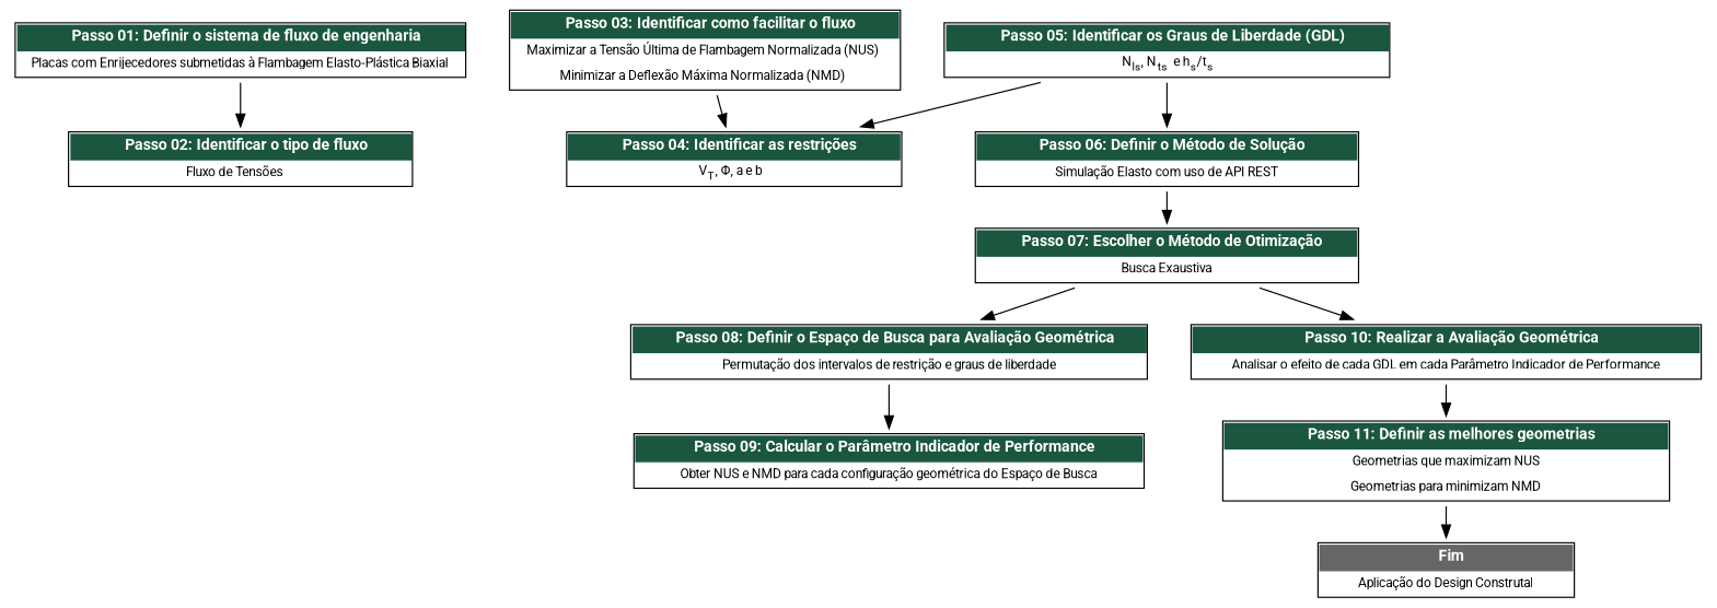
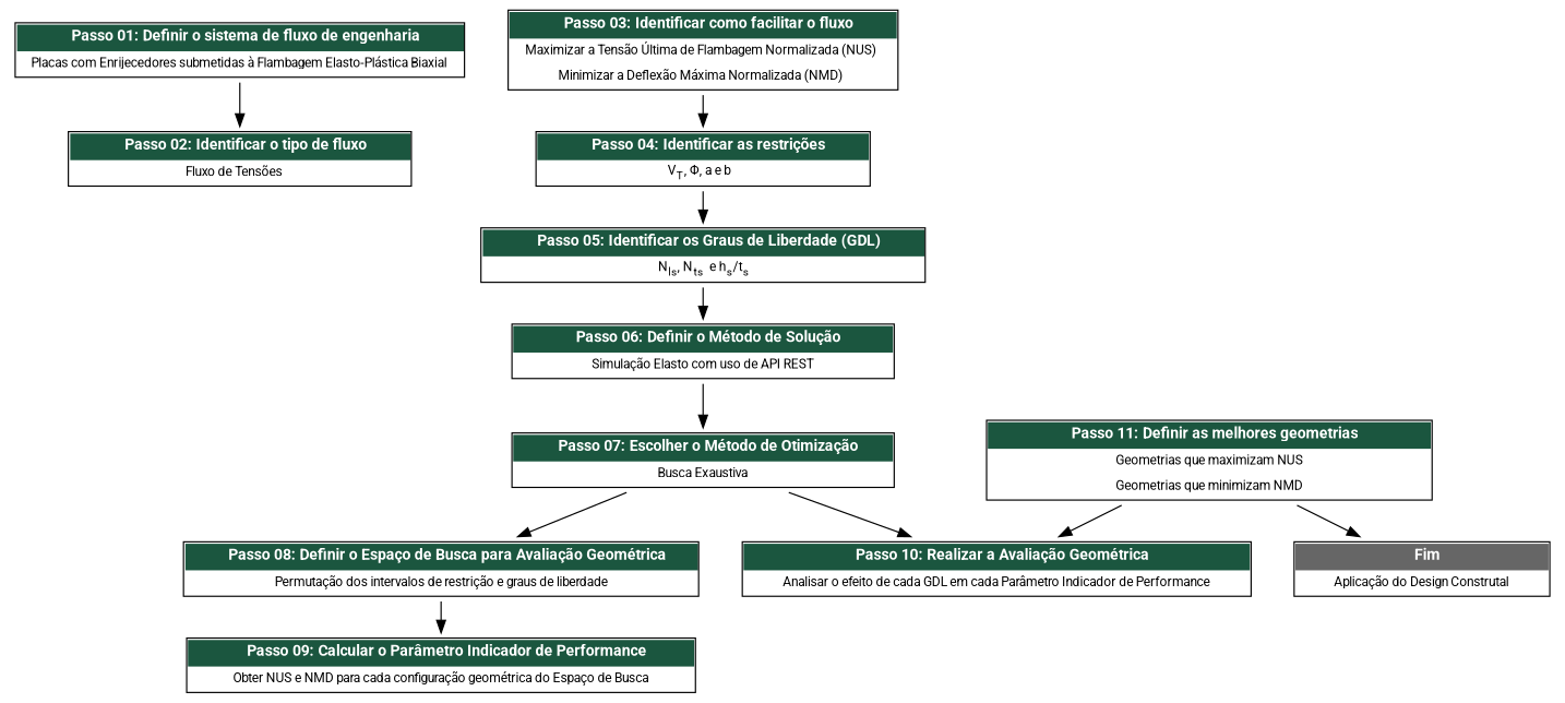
  digraph {
    fontname=Roboto
    fontsize=10
    rankdir=TB
    ranksep=.35
    node [fontname=Roboto fontsize=10 shape=plaintext]
    n1 [label=<          <TABLE BGCOLOR="white" BORDER="1" CELLBORDER="0" CELLSPACING="0" CELLPADDING="4">             <TR><TD COLSPAN="2" ALIGN="CENTER" VALIGN="MIDDLE" BGCOLOR="#1b563f">                 <FONT FACE="Roboto" COLOR="white" POINT-SIZE="12"><B>Passo 01: Definir o sistema de fluxo de engenharia</B></FONT>             </TD></TR>             <TR><TD WIDTH="350" HEIGHT="20" ALIGN="CENTER" VALIGN="MIDDLE">Placas com Enrijecedores submetidas à Flambagem Elasto-Plástica Biaxial</TD></TR>         </TABLE>     >]
    n2 [label=<          <TABLE BGCOLOR="white" BORDER="1" CELLBORDER="0" CELLSPACING="0" CELLPADDING="4">             <TR><TD COLSPAN="2" ALIGN="CENTER" VALIGN="MIDDLE" BGCOLOR="#1b563f">                 <FONT FACE="Roboto" COLOR="white" POINT-SIZE="12"><B>Passo 02: Identificar o tipo de fluxo</B></FONT>             </TD></TR>             <TR><TD WIDTH="250" HEIGHT="20" ALIGN="CENTER" VALIGN="MIDDLE">Fluxo de Tensões</TD></TR>         </TABLE>     >]
    n3 [label=<          <TABLE BGCOLOR="white" BORDER="1" CELLBORDER="0" CELLSPACING="0" CELLPADDING="4">             <TR><TD COLSPAN="2" CELLPADDING="4" ALIGN="CENTER" BGCOLOR="#1b563f">                 <FONT FACE="Roboto" COLOR="white" POINT-SIZE="12"><B>Passo 03: Identificar como facilitar o fluxo</B></FONT>             </TD></TR>             <TR><TD WIDTH="300" HEIGHT="20" ALIGN="CENTER" VALIGN="MIDDLE">Maximizar a Tensão Última de Flambagem Normalizada (NUS)</TD></TR>             <TR><TD WIDTH="300" HEIGHT="20" ALIGN="CENTER" VALIGN="MIDDLE">Minimizar a Deflexão Máxima Normalizada (NMD)</TD></TR>         </TABLE>     >]
    n4 [label=<          <TABLE BGCOLOR="white" BORDER="1" CELLBORDER="0" CELLSPACING="0">             <TR><TD COLSPAN="2" CELLPADDING="4" ALIGN="CENTER" BGCOLOR="#1b563f">                 <FONT FACE="Roboto" COLOR="white" POINT-SIZE="12"><B>Passo 04: Identificar as restrições</B></FONT>             </TD></TR>             <TR><TD WIDTH="250" HEIGHT="20" ALIGN="CENTER" VALIGN="MIDDLE">V<sub>T</sub>, Φ, a e b</TD></TR>         </TABLE>     >]
    n5 [label=<          <TABLE BGCOLOR="white" BORDER="1" CELLBORDER="0" CELLSPACING="0">             <TR><TD COLSPAN="1" CELLPADDING="4" ALIGN="CENTER" BGCOLOR="#1b563f">                 <FONT FACE="Roboto" COLOR="white" POINT-SIZE="12"><B>Passo 05: Identificar os Graus de Liberdade (GDL)</B></FONT>             </TD></TR>             <TR><TD WIDTH="300" HEIGHT="20" ALIGN="CENTER" VALIGN="MIDDLE">N<sub>ls</sub>, N<sub>ts</sub>  e h<sub>s</sub>/t<sub>s</sub></TD></TR>         </TABLE>     >]
    n6 [label=<      <TABLE BGCOLOR="white" BORDER="1" CELLBORDER="0" CELLSPACING="0">         <TR><TD COLSPAN="2" CELLPADDING="4" ALIGN="CENTER" BGCOLOR="#1b563f">             <FONT FACE="Roboto" COLOR="white" POINT-SIZE="12"><B>Passo 06: Definir o Método de Solução</B></FONT>         </TD></TR>         <TR><TD WIDTH="300" HEIGHT="20" ALIGN="CENTER" VALIGN="MIDDLE">Simulação Elasto com uso de API REST</TD></TR>     </TABLE>     >]
    n7 [label=<      <TABLE BGCOLOR="white" BORDER="1" CELLBORDER="0" CELLSPACING="0">         <TR><TD COLSPAN="1" CELLPADDING="4" ALIGN="CENTER" BGCOLOR="#1b563f">             <FONT FACE="Roboto" COLOR="white" POINT-SIZE="12"><B>Passo 07: Escolher o Método de Otimização</B></FONT>         </TD></TR>         <TR><TD WIDTH="300" HEIGHT="20" ALIGN="CENTER" VALIGN="MIDDLE">Busca Exaustiva</TD></TR>     </TABLE>     >]
    n8 [label=<      <TABLE BGCOLOR="white" BORDER="1" CELLBORDER="0" CELLSPACING="0">         <TR><TD COLSPAN="1" CELLPADDING="4" ALIGN="CENTER" BGCOLOR="#1b563f">             <FONT FACE="Roboto" COLOR="white" POINT-SIZE="12"><B>Passo 08: Definir o Espaço de Busca para Avaliação Geométrica</B></FONT>         </TD></TR>         <TR><TD WIDTH="400" HEIGHT="20" ALIGN="CENTER" VALIGN="MIDDLE">Permutação dos intervalos de restrição e graus de liberdade</TD></TR>     </TABLE>     >]
    n9 [label=<      <TABLE BGCOLOR="white" BORDER="1" CELLBORDER="0" CELLSPACING="0">         <TR><TD COLSPAN="1" CELLPADDING="4" ALIGN="CENTER" BGCOLOR="#1b563f">             <FONT FACE="Roboto" COLOR="white" POINT-SIZE="12"><B>Passo 10: Realizar a Avaliação Geométrica</B></FONT>         </TD></TR>         <TR><TD WIDTH="400" HEIGHT="20" ALIGN="CENTER" VALIGN="MIDDLE">Analisar o efeito de cada GDL em cada Parâmetro Indicador de Performance</TD></TR>     </TABLE>     >]
    n10 [label=<      <TABLE BGCOLOR="white" BORDER="1" CELLBORDER="0" CELLSPACING="0">         <TR><TD COLSPAN="2" CELLPADDING="4" ALIGN="CENTER" BGCOLOR="#1b563f">             <FONT FACE="Roboto" COLOR="white" POINT-SIZE="12"><B>Passo 09: Calcular o Parâmetro Indicador de Performance</B></FONT>         </TD></TR>         <TR><TD WIDTH="400" HEIGHT="20" ALIGN="CENTER" VALIGN="MIDDLE">Obter NUS e NMD para cada configuração geométrica do Espaço de Busca</TD></TR>     </TABLE>     >]
-   n11 [label=<      <TABLE BGCOLOR="white" BORDER="1" CELLBORDER="0" CELLSPACING="0">         <TR><TD COLSPAN="2" CELLPADDING="4" ALIGN="CENTER" BGCOLOR="#1b563f">             <FONT FACE="Roboto" COLOR="white" POINT-SIZE="12"><B>Passo 11: Definir as melhores geometrias</B></FONT>         </TD></TR>         <TR><TD WIDTH="350" HEIGHT="20" ALIGN="CENTER" VALIGN="MIDDLE">Geometrias que maximizam NUS</TD></TR>         <TR><TD WIDTH="350" HEIGHT="20" ALIGN="CENTER" VALIGN="MIDDLE">Geometrias para minimizam NMD</TD></TR>     </TABLE>     >]
+   n11 [label=<      <TABLE BGCOLOR="white" BORDER="1" CELLBORDER="0" CELLSPACING="0">         <TR><TD COLSPAN="2" CELLPADDING="4" ALIGN="CENTER" BGCOLOR="#1b563f">             <FONT FACE="Roboto" COLOR="white" POINT-SIZE="12"><B>Passo 11: Definir as melhores geometrias</B></FONT>         </TD></TR>         <TR><TD WIDTH="350" HEIGHT="20" ALIGN="CENTER" VALIGN="MIDDLE">Geometrias que maximizam NUS</TD></TR>         <TR><TD WIDTH="350" HEIGHT="20" ALIGN="CENTER" VALIGN="MIDDLE">Geometrias que minimizam NMD</TD></TR>     </TABLE>     >]
    n12 [label=<          <TABLE BGCOLOR="white" BORDER="1" CELLBORDER="0" CELLSPACING="0">             <TR><TD COLSPAN="2" CELLPADDING="4" ALIGN="CENTER" BGCOLOR="#666666">                 <FONT FACE="Roboto" COLOR="white" POINT-SIZE="12"><B>Fim</B></FONT>             </TD></TR>             <TR><TD WIDTH="200" HEIGHT="20" ALIGN="CENTER" VALIGN="MIDDLE">Aplicação do Design Construtal</TD></TR>         </TABLE>     >]
    n1 -> n2
    n3 -> n4
-   n5 -> n4
+   n4 -> n5
    n5 -> n6
    n6 -> n7
    n7 -> n8
    n7 -> n9
    n8 -> n10
-   n9 -> n11
+   n11 -> n9
    n11 -> n12
  }
